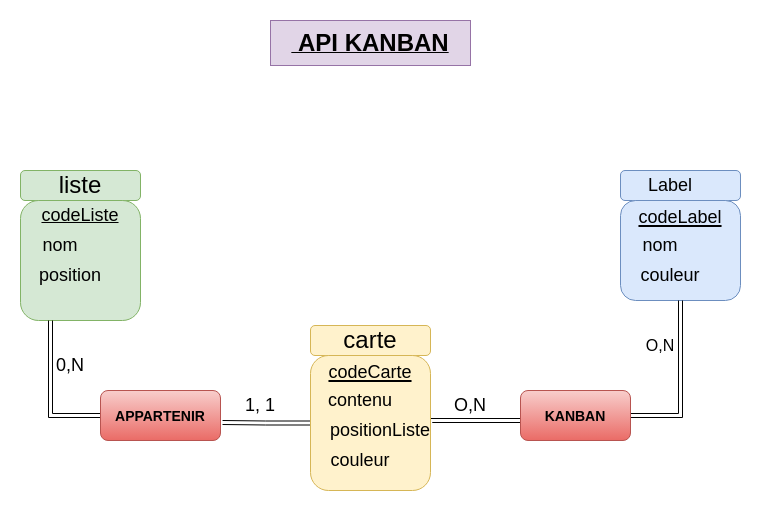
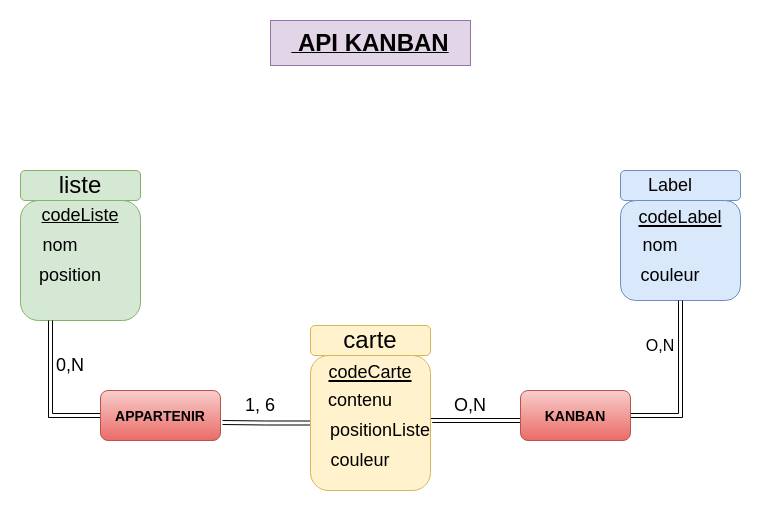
  <mxCell id="0" />
  <mxCell id="1" parent="0" />
  <mxCell id="2" value="&lt;b&gt;&lt;u&gt;&lt;font style=&quot;font-size: 24px;&quot;&gt;&amp;nbsp;API KANBAN &lt;/font&gt;&lt;/u&gt;&lt;/b&gt;" style="text;html=1;strokeColor=#9673a6;fillColor=#e1d5e7;align=center;verticalAlign=middle;whiteSpace=wrap;rounded=0;" vertex="1" parent="1"><mxGeometry x="270" y="20" width="200" height="45" as="geometry" /></mxCell>
  <mxCell id="3" value="" style="rounded=1;whiteSpace=wrap;html=1;fontSize=24;fillColor=#d5e8d4;strokeColor=#82b366;" vertex="1" parent="1"><mxGeometry x="20" y="170" width="120" height="30" as="geometry" /></mxCell>
  <mxCell id="4" value="liste" style="text;html=1;strokeColor=none;fillColor=none;align=center;verticalAlign=middle;whiteSpace=wrap;rounded=0;fontSize=24;" vertex="1" parent="1"><mxGeometry x="50" y="170" width="60" height="30" as="geometry" /></mxCell>
  <mxCell id="5" value="" style="rounded=1;whiteSpace=wrap;html=1;fontSize=18;fillColor=#fff2cc;strokeColor=#d6b656;" vertex="1" parent="1"><mxGeometry x="310" y="325" width="120" height="30" as="geometry" /></mxCell>
  <mxCell id="6" value="&lt;font style=&quot;font-size: 24px;&quot;&gt;carte&lt;/font&gt;" style="text;html=1;strokeColor=none;fillColor=none;align=center;verticalAlign=middle;whiteSpace=wrap;rounded=0;fontSize=18;" vertex="1" parent="1"><mxGeometry x="340" y="325" width="60" height="30" as="geometry" /></mxCell>
  <mxCell id="7" style="edgeStyle=orthogonalEdgeStyle;shape=link;rounded=0;orthogonalLoop=1;jettySize=auto;html=1;exitX=1;exitY=0.5;exitDx=0;exitDy=0;fontSize=18;" edge="1" parent="1" source="9"><mxGeometry relative="1" as="geometry"><mxPoint x="560" y="423" as="targetPoint" /><Array as="points"><mxPoint x="430" y="420" /><mxPoint x="560" y="420" /></Array></mxGeometry></mxCell>
  <mxCell id="8" style="edgeStyle=orthogonalEdgeStyle;shape=link;rounded=0;orthogonalLoop=1;jettySize=auto;html=1;exitX=0;exitY=0.5;exitDx=0;exitDy=0;entryX=1.017;entryY=0.64;entryDx=0;entryDy=0;entryPerimeter=0;fontSize=18;" edge="1" parent="1" source="9" target="27"><mxGeometry relative="1" as="geometry" /></mxCell>
  <mxCell id="9" value="" style="rounded=1;whiteSpace=wrap;html=1;fontSize=24;fillColor=#fff2cc;strokeColor=#d6b656;" vertex="1" parent="1"><mxGeometry x="310" y="355" width="120" height="135" as="geometry" /></mxCell>
  <mxCell id="10" value="&lt;u&gt;&lt;font style=&quot;font-size: 18px;&quot;&gt;codeCarte&lt;/font&gt;&lt;/u&gt;" style="text;html=1;strokeColor=none;fillColor=none;align=center;verticalAlign=middle;whiteSpace=wrap;rounded=0;fontSize=24;" vertex="1" parent="1"><mxGeometry x="340" y="355" width="60" height="30" as="geometry" /></mxCell>
  <mxCell id="11" value="contenu" style="text;html=1;strokeColor=none;fillColor=none;align=center;verticalAlign=middle;whiteSpace=wrap;rounded=0;fontSize=18;" vertex="1" parent="1"><mxGeometry x="330" y="385" width="60" height="30" as="geometry" /></mxCell>
  <mxCell id="12" value="positionListe" style="text;html=1;strokeColor=none;fillColor=none;align=center;verticalAlign=middle;whiteSpace=wrap;rounded=0;fontSize=18;" vertex="1" parent="1"><mxGeometry x="350" y="415" width="60" height="30" as="geometry" /></mxCell>
  <mxCell id="13" value="" style="rounded=1;whiteSpace=wrap;html=1;fontSize=18;fillColor=#dae8fc;strokeColor=#6c8ebf;" vertex="1" parent="1"><mxGeometry x="620" y="170" width="120" height="30" as="geometry" /></mxCell>
  <mxCell id="14" value="Label" style="text;html=1;strokeColor=none;fillColor=none;align=center;verticalAlign=middle;whiteSpace=wrap;rounded=0;fontSize=18;" vertex="1" parent="1"><mxGeometry x="640" y="170" width="60" height="30" as="geometry" /></mxCell>
  <mxCell id="15" value="" style="rounded=1;whiteSpace=wrap;html=1;fontSize=24;fillColor=#dae8fc;strokeColor=#6c8ebf;" vertex="1" parent="1"><mxGeometry x="620" y="200" width="120" height="100" as="geometry" /></mxCell>
  <mxCell id="16" value="&lt;u&gt;&lt;font style=&quot;font-size: 18px;&quot;&gt;codeLabel&lt;/font&gt;&lt;/u&gt;" style="text;html=1;strokeColor=none;fillColor=none;align=center;verticalAlign=middle;whiteSpace=wrap;rounded=0;fontSize=24;" vertex="1" parent="1"><mxGeometry x="650" y="200" width="60" height="30" as="geometry" /></mxCell>
  <mxCell id="17" value="nom" style="text;html=1;strokeColor=none;fillColor=none;align=center;verticalAlign=middle;whiteSpace=wrap;rounded=0;fontSize=18;" vertex="1" parent="1"><mxGeometry x="630" y="230" width="60" height="30" as="geometry" /></mxCell>
  <mxCell id="18" value="couleur" style="text;html=1;strokeColor=none;fillColor=none;align=center;verticalAlign=middle;whiteSpace=wrap;rounded=0;fontSize=18;" vertex="1" parent="1"><mxGeometry x="640" y="260" width="60" height="30" as="geometry" /></mxCell>
  <mxCell id="19" value="couleur" style="text;html=1;strokeColor=none;fillColor=none;align=center;verticalAlign=middle;whiteSpace=wrap;rounded=0;fontSize=18;" vertex="1" parent="1"><mxGeometry x="330" y="445" width="60" height="30" as="geometry" /></mxCell>
  <mxCell id="20" value="" style="rounded=1;whiteSpace=wrap;html=1;fontSize=18;fillColor=#d5e8d4;strokeColor=#82b366;" vertex="1" parent="1"><mxGeometry x="20" y="200" width="120" height="120" as="geometry" /></mxCell>
  <mxCell id="21" value="&lt;u&gt;codeListe&lt;/u&gt;" style="text;html=1;strokeColor=none;fillColor=none;align=center;verticalAlign=middle;whiteSpace=wrap;rounded=0;fontSize=18;" vertex="1" parent="1"><mxGeometry x="50" y="200" width="60" height="30" as="geometry" /></mxCell>
  <mxCell id="22" value="nom" style="text;html=1;strokeColor=none;fillColor=none;align=center;verticalAlign=middle;whiteSpace=wrap;rounded=0;fontSize=18;" vertex="1" parent="1"><mxGeometry x="30" y="230" width="60" height="30" as="geometry" /></mxCell>
  <mxCell id="23" value="position" style="text;html=1;strokeColor=none;fillColor=none;align=center;verticalAlign=middle;whiteSpace=wrap;rounded=0;fontSize=18;" vertex="1" parent="1"><mxGeometry x="40" y="260" width="60" height="30" as="geometry" /></mxCell>
  <mxCell id="24" style="edgeStyle=orthogonalEdgeStyle;shape=link;rounded=0;orthogonalLoop=1;jettySize=auto;html=1;exitX=1;exitY=0.5;exitDx=0;exitDy=0;fontSize=18;entryX=0.5;entryY=1;entryDx=0;entryDy=0;" edge="1" parent="1" source="25" target="15"><mxGeometry relative="1" as="geometry"><mxPoint x="690" y="415" as="targetPoint" /></mxGeometry></mxCell>
  <mxCell id="25" value="&lt;b&gt;&lt;font style=&quot;font-size: 14px;&quot;&gt;KANBAN&lt;/font&gt;&lt;/b&gt;" style="rounded=1;whiteSpace=wrap;html=1;fontSize=18;fillColor=#f8cecc;strokeColor=#b85450;gradientColor=#ea6b66;" vertex="1" parent="1"><mxGeometry x="520" y="390" width="110" height="50" as="geometry" /></mxCell>
  <mxCell id="26" style="edgeStyle=orthogonalEdgeStyle;shape=link;rounded=0;orthogonalLoop=1;jettySize=auto;html=1;exitX=0;exitY=0.5;exitDx=0;exitDy=0;fontSize=18;entryX=0.25;entryY=1;entryDx=0;entryDy=0;" edge="1" parent="1" source="27" target="20"><mxGeometry relative="1" as="geometry"><mxPoint x="50" y="415" as="targetPoint" /></mxGeometry></mxCell>
  <mxCell id="27" value="" style="rounded=1;whiteSpace=wrap;html=1;fontSize=18;fillColor=#f8cecc;gradientColor=#ea6b66;strokeColor=#b85450;" vertex="1" parent="1"><mxGeometry x="100" y="390" width="120" height="50" as="geometry" /></mxCell>
  <mxCell id="28" value="&lt;b&gt;&lt;font style=&quot;font-size: 14px;&quot;&gt;APPARTENIR&lt;/font&gt;&lt;/b&gt;" style="text;html=1;strokeColor=none;fillColor=none;align=center;verticalAlign=middle;whiteSpace=wrap;rounded=0;fontSize=18;" vertex="1" parent="1"><mxGeometry x="130" y="400" width="60" height="30" as="geometry" /></mxCell>
  <mxCell id="29" value="0,N" style="text;html=1;strokeColor=none;fillColor=none;align=center;verticalAlign=middle;whiteSpace=wrap;rounded=0;fontSize=18;" vertex="1" parent="1"><mxGeometry x="40" y="350" width="60" height="30" as="geometry" /></mxCell>
- <mxCell id="30" value="1, 1" style="text;html=1;strokeColor=none;fillColor=none;align=center;verticalAlign=middle;whiteSpace=wrap;rounded=0;fontSize=18;" vertex="1" parent="1"><mxGeometry x="230" y="390" width="60" height="30" as="geometry" /></mxCell>
+ <mxCell id="30" value="1, 6" style="text;html=1;strokeColor=none;fillColor=none;align=center;verticalAlign=middle;whiteSpace=wrap;rounded=0;fontSize=18;" vertex="1" parent="1"><mxGeometry x="230" y="390" width="60" height="30" as="geometry" /></mxCell>
  <mxCell id="31" value="&lt;font size=&quot;3&quot;&gt;O,N&lt;/font&gt;" style="text;html=1;strokeColor=none;fillColor=none;align=center;verticalAlign=middle;whiteSpace=wrap;rounded=0;fontSize=14;" vertex="1" parent="1"><mxGeometry x="630" y="330" width="60" height="30" as="geometry" /></mxCell>
  <mxCell id="32" value="O,N" style="text;html=1;strokeColor=none;fillColor=none;align=center;verticalAlign=middle;whiteSpace=wrap;rounded=0;fontSize=18;" vertex="1" parent="1"><mxGeometry x="440" y="390" width="60" height="30" as="geometry" /></mxCell>
